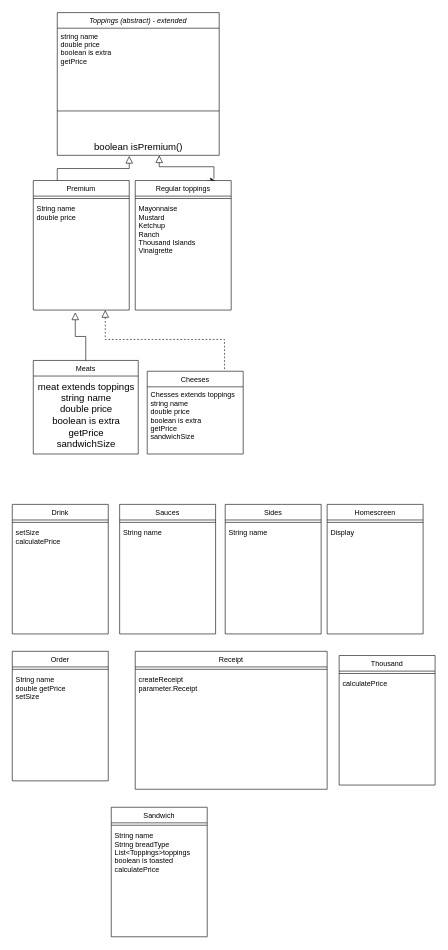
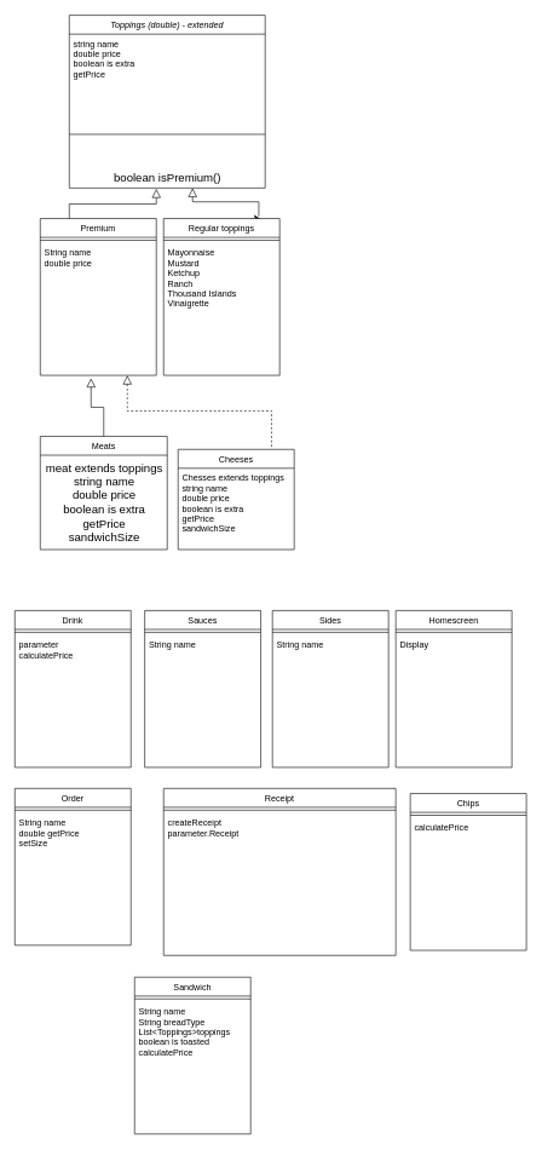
  <mxCell id="0" />
  <mxCell id="1" parent="0" />
- <mxCell id="2" value="Toppings (abstract) - extended" style="swimlane;fontStyle=2;align=center;verticalAlign=top;childLayout=stackLayout;horizontal=1;startSize=26;horizontalStack=0;resizeParent=1;resizeLast=0;collapsible=1;marginBottom=0;rounded=0;shadow=0;strokeWidth=1;" parent="1" vertex="1"><mxGeometry x="95" y="20" width="270" height="238" as="geometry"><mxRectangle x="230" y="140" width="160" height="26" as="alternateBounds" /></mxGeometry></mxCell>
+ <mxCell id="2" value="Toppings (double) - extended" style="swimlane;fontStyle=2;align=center;verticalAlign=top;childLayout=stackLayout;horizontal=1;startSize=26;horizontalStack=0;resizeParent=1;resizeLast=0;collapsible=1;marginBottom=0;rounded=0;shadow=0;strokeWidth=1;" parent="1" vertex="1"><mxGeometry x="95" y="20" width="270" height="238" as="geometry"><mxRectangle x="230" y="140" width="160" height="26" as="alternateBounds" /></mxGeometry></mxCell>
  <mxCell id="3" value="string name&#10;double price&#10;boolean is extra&#10;getPrice" style="text;align=left;verticalAlign=top;spacingLeft=4;spacingRight=4;overflow=hidden;rotatable=0;points=[[0,0.5],[1,0.5]];portConstraint=eastwest;" parent="2" vertex="1"><mxGeometry y="26" width="270" height="94" as="geometry" /></mxCell>
  <mxCell id="4" value="" style="line;html=1;strokeWidth=1;align=left;verticalAlign=middle;spacingTop=-1;spacingLeft=3;spacingRight=3;rotatable=0;labelPosition=right;points=[];portConstraint=eastwest;" parent="2" vertex="1"><mxGeometry y="120" width="270" height="88" as="geometry" /></mxCell>
  <mxCell id="5" value="boolean isPremium()" style="text;html=1;align=center;verticalAlign=middle;resizable=0;points=[];autosize=1;strokeColor=none;fillColor=none;fontSize=16;" vertex="1" parent="2"><mxGeometry y="208" width="270" height="30" as="geometry" /></mxCell>
  <mxCell id="6" value="Meats" style="swimlane;fontStyle=0;align=center;verticalAlign=top;childLayout=stackLayout;horizontal=1;startSize=26;horizontalStack=0;resizeParent=1;resizeLast=0;collapsible=1;marginBottom=0;rounded=0;shadow=0;strokeWidth=1;" parent="1" vertex="1"><mxGeometry x="55" y="600" width="175" height="156" as="geometry"><mxRectangle x="130" y="380" width="160" height="26" as="alternateBounds" /></mxGeometry></mxCell>
  <mxCell id="7" value="meat extends toppings&lt;div&gt;string name&lt;/div&gt;&lt;div&gt;double price&lt;/div&gt;&lt;div&gt;boolean is extra&lt;/div&gt;&lt;div&gt;getPrice&lt;/div&gt;&lt;div&gt;sandwichSize&lt;/div&gt;" style="text;html=1;align=center;verticalAlign=middle;resizable=0;points=[];autosize=1;strokeColor=none;fillColor=none;fontSize=16;" vertex="1" parent="6"><mxGeometry y="26" width="175" height="130" as="geometry" /></mxCell>
  <mxCell id="8" value="" style="endArrow=block;endSize=10;endFill=0;shadow=0;strokeWidth=1;rounded=0;curved=0;edgeStyle=elbowEdgeStyle;elbow=vertical;" parent="1" source="6" edge="1"><mxGeometry width="160" relative="1" as="geometry"><mxPoint x="145" y="173" as="sourcePoint" /><mxPoint x="125" y="520" as="targetPoint" /></mxGeometry></mxCell>
  <mxCell id="9" value="Cheeses" style="swimlane;fontStyle=0;align=center;verticalAlign=top;childLayout=stackLayout;horizontal=1;startSize=26;horizontalStack=0;resizeParent=1;resizeLast=0;collapsible=1;marginBottom=0;rounded=0;shadow=0;strokeWidth=1;" parent="1" vertex="1"><mxGeometry x="245" y="618" width="160" height="138" as="geometry"><mxRectangle x="340" y="380" width="170" height="26" as="alternateBounds" /></mxGeometry></mxCell>
  <mxCell id="10" value="Chesses extends toppings&#10;string name&#10;double price&#10;boolean is extra&#10;getPrice&#10;sandwichSize" style="text;align=left;verticalAlign=top;spacingLeft=4;spacingRight=4;overflow=hidden;rotatable=0;points=[[0,0.5],[1,0.5]];portConstraint=eastwest;" parent="9" vertex="1"><mxGeometry y="26" width="160" height="104" as="geometry" /></mxCell>
  <mxCell id="11" value="" style="endArrow=block;endSize=10;endFill=0;shadow=0;strokeWidth=1;rounded=0;curved=0;edgeStyle=elbowEdgeStyle;elbow=vertical;exitX=0.805;exitY=-0.026;exitDx=0;exitDy=0;exitPerimeter=0;entryX=0.75;entryY=1;entryDx=0;entryDy=0;dashed=1;" parent="1" source="9" target="31" edge="1"><mxGeometry width="160" relative="1" as="geometry"><mxPoint x="695" y="310" as="sourcePoint" /><mxPoint x="365" y="260" as="targetPoint" /></mxGeometry></mxCell>
  <mxCell id="12" style="edgeStyle=none;curved=1;rounded=0;orthogonalLoop=1;jettySize=auto;html=1;exitX=0.75;exitY=0;exitDx=0;exitDy=0;entryX=0.843;entryY=0.006;entryDx=0;entryDy=0;entryPerimeter=0;fontSize=12;startSize=8;endSize=8;" edge="1" parent="1" source="13" target="13"><mxGeometry relative="1" as="geometry" /></mxCell>
  <mxCell id="13" value="Regular toppings" style="swimlane;fontStyle=0;align=center;verticalAlign=top;childLayout=stackLayout;horizontal=1;startSize=26;horizontalStack=0;resizeParent=1;resizeLast=0;collapsible=1;marginBottom=0;rounded=0;shadow=0;strokeWidth=1;" parent="1" vertex="1"><mxGeometry x="225" y="300" width="160" height="216" as="geometry"><mxRectangle x="450" y="90" width="160" height="26" as="alternateBounds" /></mxGeometry></mxCell>
  <mxCell id="14" value="" style="line;html=1;strokeWidth=1;align=left;verticalAlign=middle;spacingTop=-1;spacingLeft=3;spacingRight=3;rotatable=0;labelPosition=right;points=[];portConstraint=eastwest;" parent="13" vertex="1"><mxGeometry y="26" width="160" height="8" as="geometry" /></mxCell>
  <mxCell id="15" value="Mayonnaise&#10;Mustard&#10;Ketchup&#10;Ranch&#10;Thousand Islands&#10;Vinaigrette&#10;&#10;" style="text;align=left;verticalAlign=top;spacingLeft=4;spacingRight=4;overflow=hidden;rotatable=0;points=[[0,0.5],[1,0.5]];portConstraint=eastwest;" vertex="1" parent="13"><mxGeometry y="34" width="160" height="94" as="geometry" /></mxCell>
  <mxCell id="16" value="Sandwich" style="swimlane;fontStyle=0;align=center;verticalAlign=top;childLayout=stackLayout;horizontal=1;startSize=26;horizontalStack=0;resizeParent=1;resizeLast=0;collapsible=1;marginBottom=0;rounded=0;shadow=0;strokeWidth=1;" vertex="1" parent="1"><mxGeometry x="185" y="1345" width="160" height="216" as="geometry"><mxRectangle x="450" y="90" width="160" height="26" as="alternateBounds" /></mxGeometry></mxCell>
  <mxCell id="17" value="" style="line;html=1;strokeWidth=1;align=left;verticalAlign=middle;spacingTop=-1;spacingLeft=3;spacingRight=3;rotatable=0;labelPosition=right;points=[];portConstraint=eastwest;" vertex="1" parent="16"><mxGeometry y="26" width="160" height="8" as="geometry" /></mxCell>
  <mxCell id="18" value="String name&#10;String breadType&#10;List&lt;Toppings&gt;toppings&#10;boolean is toasted&#10;calculatePrice" style="text;align=left;verticalAlign=top;spacingLeft=4;spacingRight=4;overflow=hidden;rotatable=0;points=[[0,0.5],[1,0.5]];portConstraint=eastwest;" vertex="1" parent="16"><mxGeometry y="34" width="160" height="94" as="geometry" /></mxCell>
  <mxCell id="19" value="Sauces" style="swimlane;fontStyle=0;align=center;verticalAlign=top;childLayout=stackLayout;horizontal=1;startSize=26;horizontalStack=0;resizeParent=1;resizeLast=0;collapsible=1;marginBottom=0;rounded=0;shadow=0;strokeWidth=1;" vertex="1" parent="1"><mxGeometry x="199" y="840" width="160" height="216" as="geometry"><mxRectangle x="450" y="90" width="160" height="26" as="alternateBounds" /></mxGeometry></mxCell>
  <mxCell id="20" value="" style="line;html=1;strokeWidth=1;align=left;verticalAlign=middle;spacingTop=-1;spacingLeft=3;spacingRight=3;rotatable=0;labelPosition=right;points=[];portConstraint=eastwest;" vertex="1" parent="19"><mxGeometry y="26" width="160" height="8" as="geometry" /></mxCell>
  <mxCell id="21" value="String name" style="text;align=left;verticalAlign=top;spacingLeft=4;spacingRight=4;overflow=hidden;rotatable=0;points=[[0,0.5],[1,0.5]];portConstraint=eastwest;" vertex="1" parent="19"><mxGeometry y="34" width="160" height="94" as="geometry" /></mxCell>
  <mxCell id="22" value="Sides" style="swimlane;fontStyle=0;align=center;verticalAlign=top;childLayout=stackLayout;horizontal=1;startSize=26;horizontalStack=0;resizeParent=1;resizeLast=0;collapsible=1;marginBottom=0;rounded=0;shadow=0;strokeWidth=1;" vertex="1" parent="1"><mxGeometry x="375" y="840" width="160" height="216" as="geometry"><mxRectangle x="450" y="90" width="160" height="26" as="alternateBounds" /></mxGeometry></mxCell>
  <mxCell id="23" value="" style="line;html=1;strokeWidth=1;align=left;verticalAlign=middle;spacingTop=-1;spacingLeft=3;spacingRight=3;rotatable=0;labelPosition=right;points=[];portConstraint=eastwest;" vertex="1" parent="22"><mxGeometry y="26" width="160" height="8" as="geometry" /></mxCell>
  <mxCell id="24" value="String name" style="text;align=left;verticalAlign=top;spacingLeft=4;spacingRight=4;overflow=hidden;rotatable=0;points=[[0,0.5],[1,0.5]];portConstraint=eastwest;" vertex="1" parent="22"><mxGeometry y="34" width="160" height="94" as="geometry" /></mxCell>
  <mxCell id="25" value="Homescreen" style="swimlane;fontStyle=0;align=center;verticalAlign=top;childLayout=stackLayout;horizontal=1;startSize=26;horizontalStack=0;resizeParent=1;resizeLast=0;collapsible=1;marginBottom=0;rounded=0;shadow=0;strokeWidth=1;" vertex="1" parent="1"><mxGeometry x="545" y="840" width="160" height="216" as="geometry"><mxRectangle x="450" y="90" width="160" height="26" as="alternateBounds" /></mxGeometry></mxCell>
  <mxCell id="26" value="" style="line;html=1;strokeWidth=1;align=left;verticalAlign=middle;spacingTop=-1;spacingLeft=3;spacingRight=3;rotatable=0;labelPosition=right;points=[];portConstraint=eastwest;" vertex="1" parent="25"><mxGeometry y="26" width="160" height="8" as="geometry" /></mxCell>
  <mxCell id="27" value="Display" style="text;align=left;verticalAlign=top;spacingLeft=4;spacingRight=4;overflow=hidden;rotatable=0;points=[[0,0.5],[1,0.5]];portConstraint=eastwest;" vertex="1" parent="25"><mxGeometry y="34" width="160" height="94" as="geometry" /></mxCell>
- <mxCell id="28" value="Thousand" style="swimlane;fontStyle=0;align=center;verticalAlign=top;childLayout=stackLayout;horizontal=1;startSize=26;horizontalStack=0;resizeParent=1;resizeLast=0;collapsible=1;marginBottom=0;rounded=0;shadow=0;strokeWidth=1;" vertex="1" parent="1"><mxGeometry x="565" y="1092" width="160" height="216" as="geometry"><mxRectangle x="450" y="90" width="160" height="26" as="alternateBounds" /></mxGeometry></mxCell>
+ <mxCell id="28" value="Chips" style="swimlane;fontStyle=0;align=center;verticalAlign=top;childLayout=stackLayout;horizontal=1;startSize=26;horizontalStack=0;resizeParent=1;resizeLast=0;collapsible=1;marginBottom=0;rounded=0;shadow=0;strokeWidth=1;" vertex="1" parent="1"><mxGeometry x="565" y="1092" width="160" height="216" as="geometry"><mxRectangle x="450" y="90" width="160" height="26" as="alternateBounds" /></mxGeometry></mxCell>
  <mxCell id="29" value="" style="line;html=1;strokeWidth=1;align=left;verticalAlign=middle;spacingTop=-1;spacingLeft=3;spacingRight=3;rotatable=0;labelPosition=right;points=[];portConstraint=eastwest;" vertex="1" parent="28"><mxGeometry y="26" width="160" height="8" as="geometry" /></mxCell>
  <mxCell id="30" value="calculatePrice" style="text;align=left;verticalAlign=top;spacingLeft=4;spacingRight=4;overflow=hidden;rotatable=0;points=[[0,0.5],[1,0.5]];portConstraint=eastwest;" vertex="1" parent="28"><mxGeometry y="34" width="160" height="94" as="geometry" /></mxCell>
  <mxCell id="31" value="Premium" style="swimlane;fontStyle=0;align=center;verticalAlign=top;childLayout=stackLayout;horizontal=1;startSize=26;horizontalStack=0;resizeParent=1;resizeLast=0;collapsible=1;marginBottom=0;rounded=0;shadow=0;strokeWidth=1;" vertex="1" parent="1"><mxGeometry x="55" y="300" width="160" height="216" as="geometry"><mxRectangle x="450" y="90" width="160" height="26" as="alternateBounds" /></mxGeometry></mxCell>
  <mxCell id="32" value="" style="line;html=1;strokeWidth=1;align=left;verticalAlign=middle;spacingTop=-1;spacingLeft=3;spacingRight=3;rotatable=0;labelPosition=right;points=[];portConstraint=eastwest;" vertex="1" parent="31"><mxGeometry y="26" width="160" height="8" as="geometry" /></mxCell>
  <mxCell id="33" value="String name&#10;double price" style="text;align=left;verticalAlign=top;spacingLeft=4;spacingRight=4;overflow=hidden;rotatable=0;points=[[0,0.5],[1,0.5]];portConstraint=eastwest;" vertex="1" parent="31"><mxGeometry y="34" width="160" height="94" as="geometry" /></mxCell>
  <mxCell id="34" value="Receipt" style="swimlane;fontStyle=0;align=center;verticalAlign=top;childLayout=stackLayout;horizontal=1;startSize=26;horizontalStack=0;resizeParent=1;resizeLast=0;collapsible=1;marginBottom=0;rounded=0;shadow=0;strokeWidth=1;" vertex="1" parent="1"><mxGeometry x="225" y="1085" width="320" height="230" as="geometry"><mxRectangle x="450" y="90" width="160" height="26" as="alternateBounds" /></mxGeometry></mxCell>
  <mxCell id="35" value="" style="line;html=1;strokeWidth=1;align=left;verticalAlign=middle;spacingTop=-1;spacingLeft=3;spacingRight=3;rotatable=0;labelPosition=right;points=[];portConstraint=eastwest;" vertex="1" parent="34"><mxGeometry y="26" width="320" height="8" as="geometry" /></mxCell>
  <mxCell id="36" value="createReceipt&#10;parameter.Receipt" style="text;align=left;verticalAlign=top;spacingLeft=4;spacingRight=4;overflow=hidden;rotatable=0;points=[[0,0.5],[1,0.5]];portConstraint=eastwest;" vertex="1" parent="34"><mxGeometry y="34" width="320" height="196" as="geometry" /></mxCell>
  <mxCell id="37" value="Drink" style="swimlane;fontStyle=0;align=center;verticalAlign=top;childLayout=stackLayout;horizontal=1;startSize=26;horizontalStack=0;resizeParent=1;resizeLast=0;collapsible=1;marginBottom=0;rounded=0;shadow=0;strokeWidth=1;" vertex="1" parent="1"><mxGeometry x="20" y="840" width="160" height="216" as="geometry"><mxRectangle x="450" y="90" width="160" height="26" as="alternateBounds" /></mxGeometry></mxCell>
  <mxCell id="38" value="" style="line;html=1;strokeWidth=1;align=left;verticalAlign=middle;spacingTop=-1;spacingLeft=3;spacingRight=3;rotatable=0;labelPosition=right;points=[];portConstraint=eastwest;" vertex="1" parent="37"><mxGeometry y="26" width="160" height="8" as="geometry" /></mxCell>
- <mxCell id="39" value="setSize&#10;calculatePrice" style="text;align=left;verticalAlign=top;spacingLeft=4;spacingRight=4;overflow=hidden;rotatable=0;points=[[0,0.5],[1,0.5]];portConstraint=eastwest;" vertex="1" parent="37"><mxGeometry y="34" width="160" height="94" as="geometry" /></mxCell>
+ <mxCell id="39" value="parameter&#10;calculatePrice" style="text;align=left;verticalAlign=top;spacingLeft=4;spacingRight=4;overflow=hidden;rotatable=0;points=[[0,0.5],[1,0.5]];portConstraint=eastwest;" vertex="1" parent="37"><mxGeometry y="34" width="160" height="94" as="geometry" /></mxCell>
  <mxCell id="40" value="Order" style="swimlane;fontStyle=0;align=center;verticalAlign=top;childLayout=stackLayout;horizontal=1;startSize=26;horizontalStack=0;resizeParent=1;resizeLast=0;collapsible=1;marginBottom=0;rounded=0;shadow=0;strokeWidth=1;" vertex="1" parent="1"><mxGeometry x="20" y="1085" width="160" height="216" as="geometry"><mxRectangle x="450" y="90" width="160" height="26" as="alternateBounds" /></mxGeometry></mxCell>
  <mxCell id="41" value="" style="line;html=1;strokeWidth=1;align=left;verticalAlign=middle;spacingTop=-1;spacingLeft=3;spacingRight=3;rotatable=0;labelPosition=right;points=[];portConstraint=eastwest;" vertex="1" parent="40"><mxGeometry y="26" width="160" height="8" as="geometry" /></mxCell>
  <mxCell id="42" value="String name&#10;double getPrice&#10;setSize" style="text;align=left;verticalAlign=top;spacingLeft=4;spacingRight=4;overflow=hidden;rotatable=0;points=[[0,0.5],[1,0.5]];portConstraint=eastwest;" vertex="1" parent="40"><mxGeometry y="34" width="160" height="94" as="geometry" /></mxCell>
  <mxCell id="43" value="" style="endArrow=block;endSize=10;endFill=0;shadow=0;strokeWidth=1;rounded=0;curved=0;edgeStyle=elbowEdgeStyle;elbow=vertical;exitX=0.25;exitY=0;exitDx=0;exitDy=0;" edge="1" parent="1" source="31"><mxGeometry width="160" relative="1" as="geometry"><mxPoint x="90" y="290" as="sourcePoint" /><mxPoint x="215" y="259" as="targetPoint" /></mxGeometry></mxCell>
  <mxCell id="44" value="" style="endArrow=block;endSize=10;endFill=0;shadow=0;strokeWidth=1;rounded=0;curved=0;edgeStyle=elbowEdgeStyle;elbow=vertical;exitX=0.82;exitY=-0.014;exitDx=0;exitDy=0;exitPerimeter=0;" edge="1" parent="1" source="13"><mxGeometry width="160" relative="1" as="geometry"><mxPoint x="361" y="309" as="sourcePoint" /><mxPoint x="265" y="258" as="targetPoint" /></mxGeometry></mxCell>
